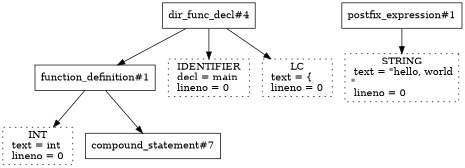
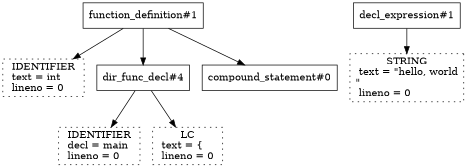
  digraph {
    node [shape=box]
    n1 [label="function_definition#1"]
-   n2 [label=" INT \n text = int \l lineno = 0 \l" style=dotted]
+   n2 [label=" IDENTIFIER \n text = int \l lineno = 0 \l" style=dotted]
    n3 [label="dir_func_decl#4"]
-   n4 [label="compound_statement#7"]
+   n4 [label="compound_statement#0"]
    n5 [label=" IDENTIFIER \n decl = main \l lineno = 0 \l" style=dotted]
    n6 [label=" LC \n text = { \l lineno = 0 \l" style=dotted]
-   n7 [label="postfix_expression#1"]
+   n7 [label="decl_expression#1"]
    n8 [label=" STRING \n text = \"hello, world\n\" \l lineno = 0 \l" style=dotted]
    n1 -> n2
-   n3 -> n1
+   n1 -> n3
    n1 -> n4
    n3 -> n5
    n3 -> n6
    n7 -> n8
  }
